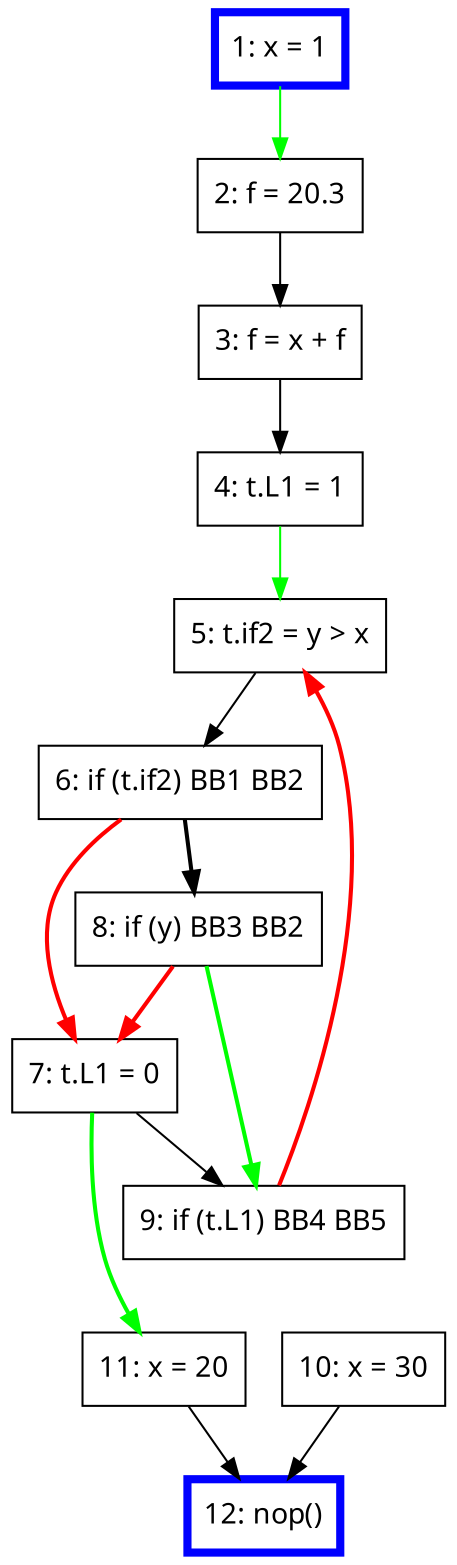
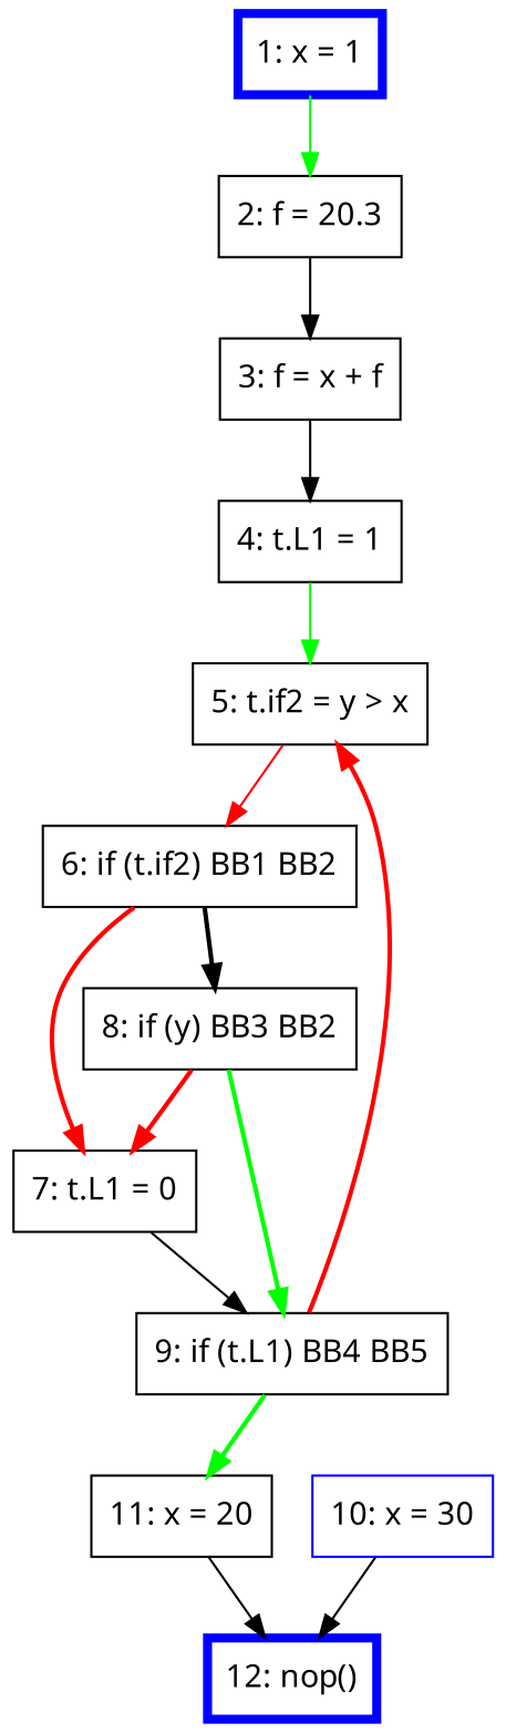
  digraph {
    fontname="Noto Sans"
    node [fontname="Noto Sans" shape=box]
    edge [fontname="Noto Sans"]
    n1 [color=blue label="1: x = 1" penwidth=4]
    n2 [label="2: f = 20.3"]
    n3 [label="3: f = x + f"]
    n4 [label="4: t.L1 = 1"]
    n5 [label="5: t.if2 = y > x"]
    n6 [label="6: if (t.if2) BB1 BB2"]
    n7 [label="7: t.L1 = 0"]
    n8 [label="8: if (y) BB3 BB2"]
    n9 [label="9: if (t.L1) BB4 BB5"]
    n10 [label="11: x = 20"]
-   n11 [label="10: x = 30"]
+   n11 [label="10: x = 30" color=blue]
    n12 [color=blue label="12: nop()" penwidth=4]
    n1 -> n2 [color=green]
    n2 -> n3
    n3 -> n4
    n4 -> n5 [color=green]
-   n5 -> n6
+   n5 -> n6 [color=red]
    n6 -> n7 [color=red penwidth=2]
    n6 -> n8 [color=black penwidth=2]
    n7 -> n9
    n8 -> n7 [color=red penwidth=2]
    n8 -> n9 [color=green penwidth=2]
    n9 -> n5 [color=red penwidth=2]
-   n7 -> n10 [color=green penwidth=2]
+   n9 -> n10 [color=green penwidth=2]
    n10 -> n12
    n11 -> n12
  }
